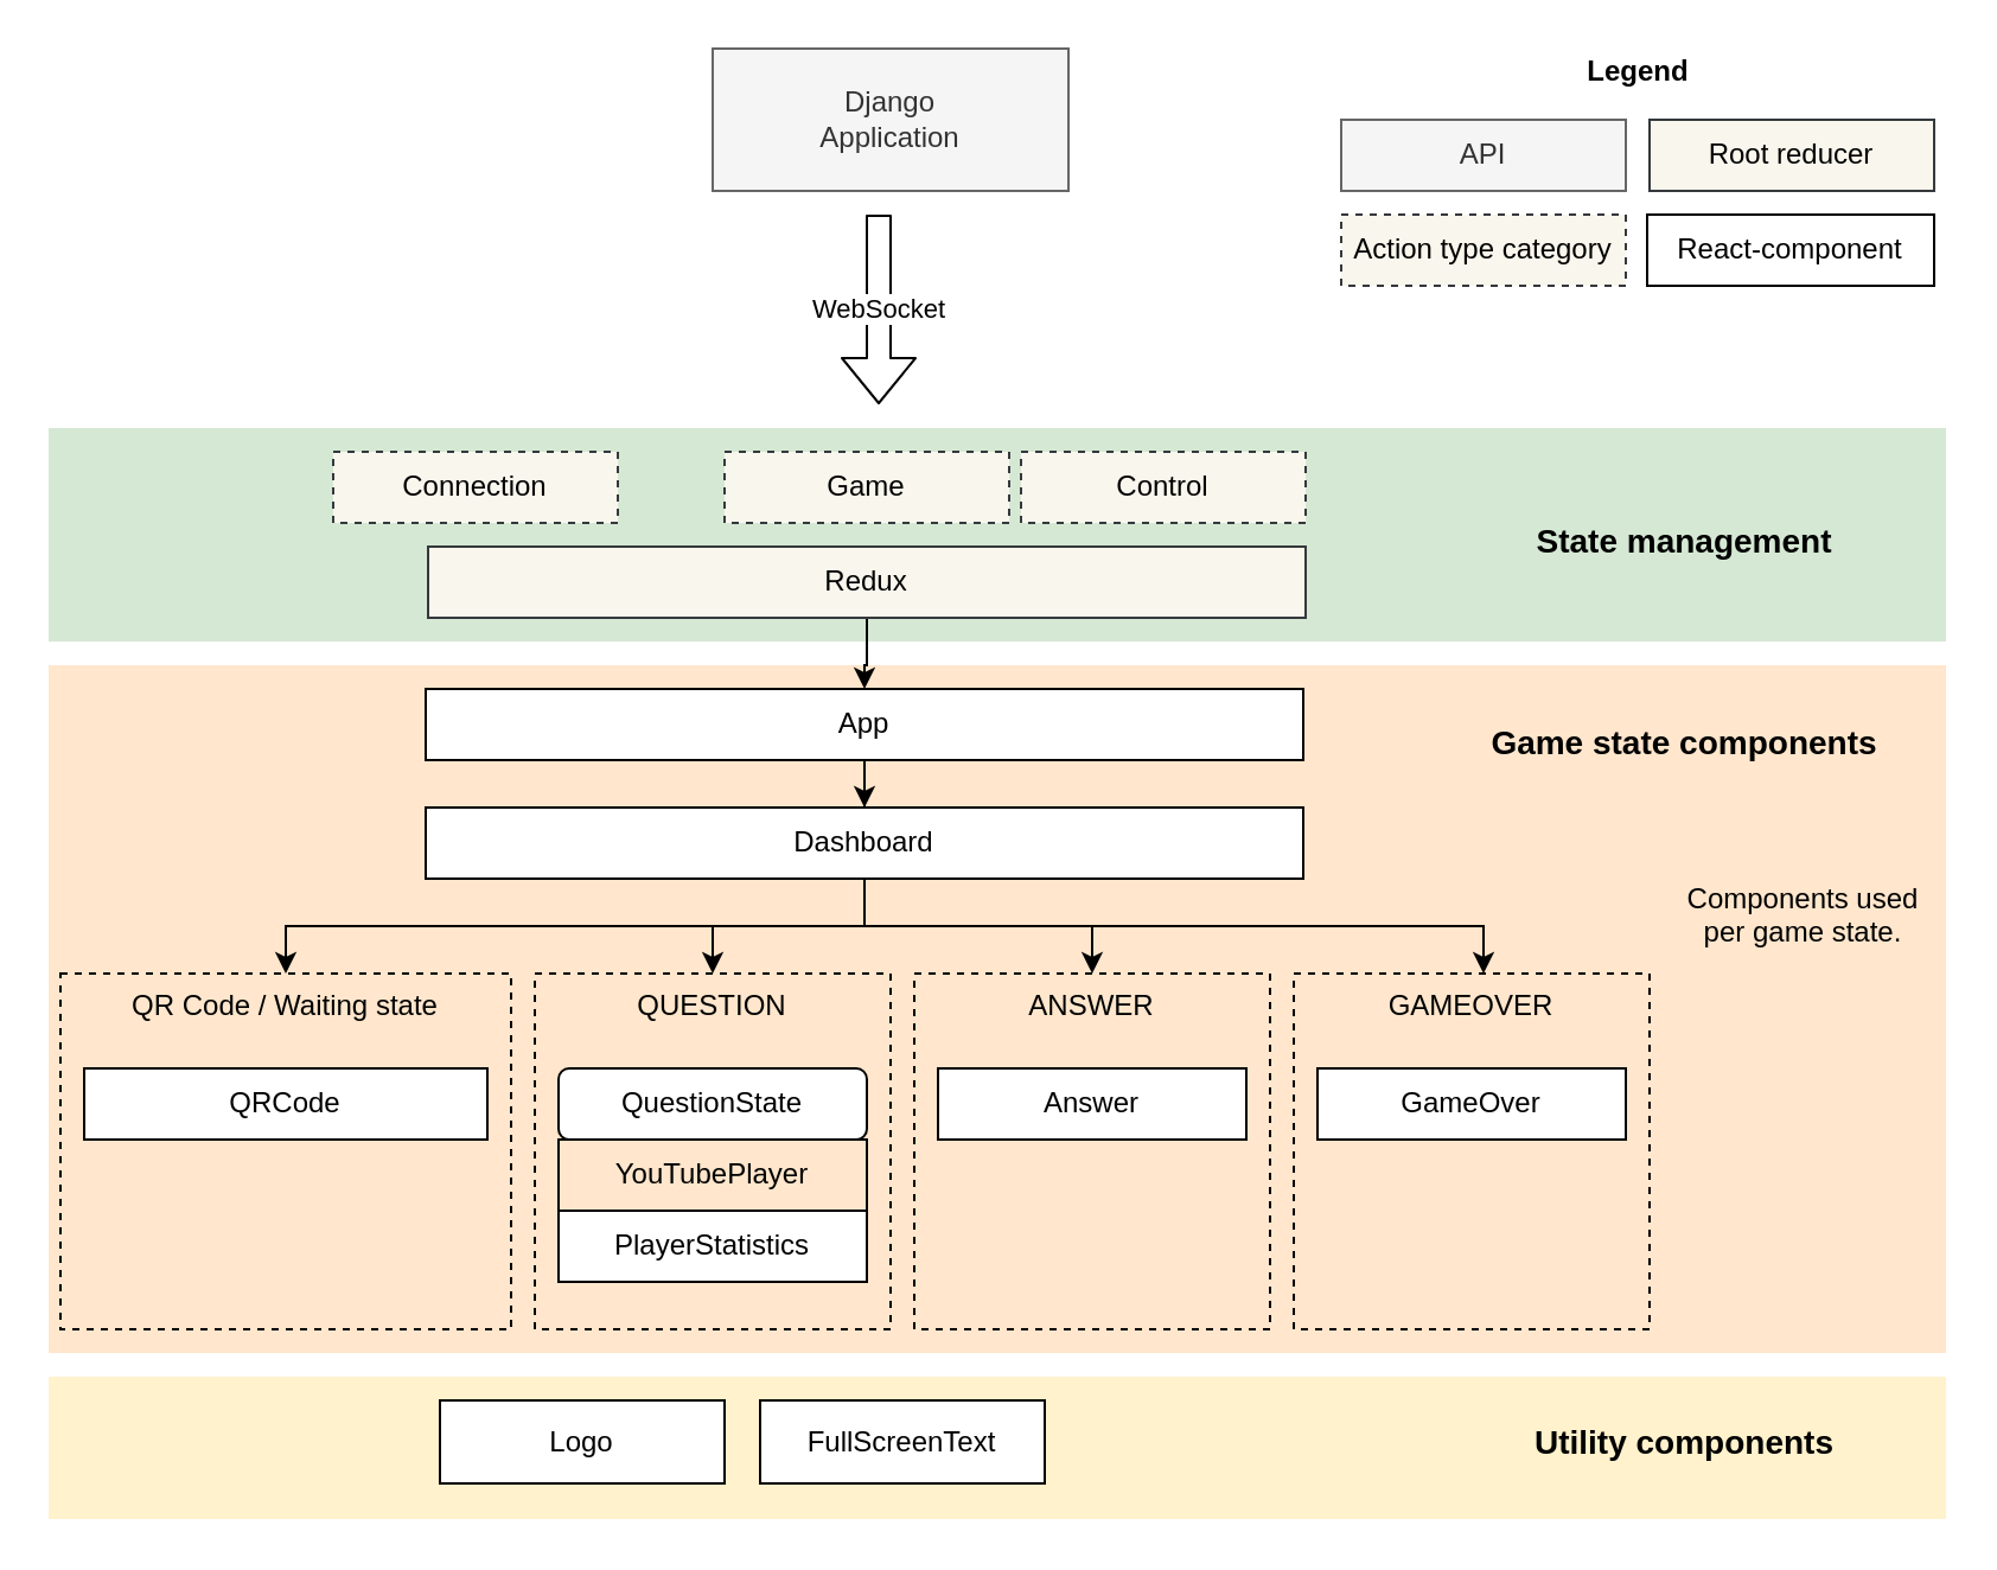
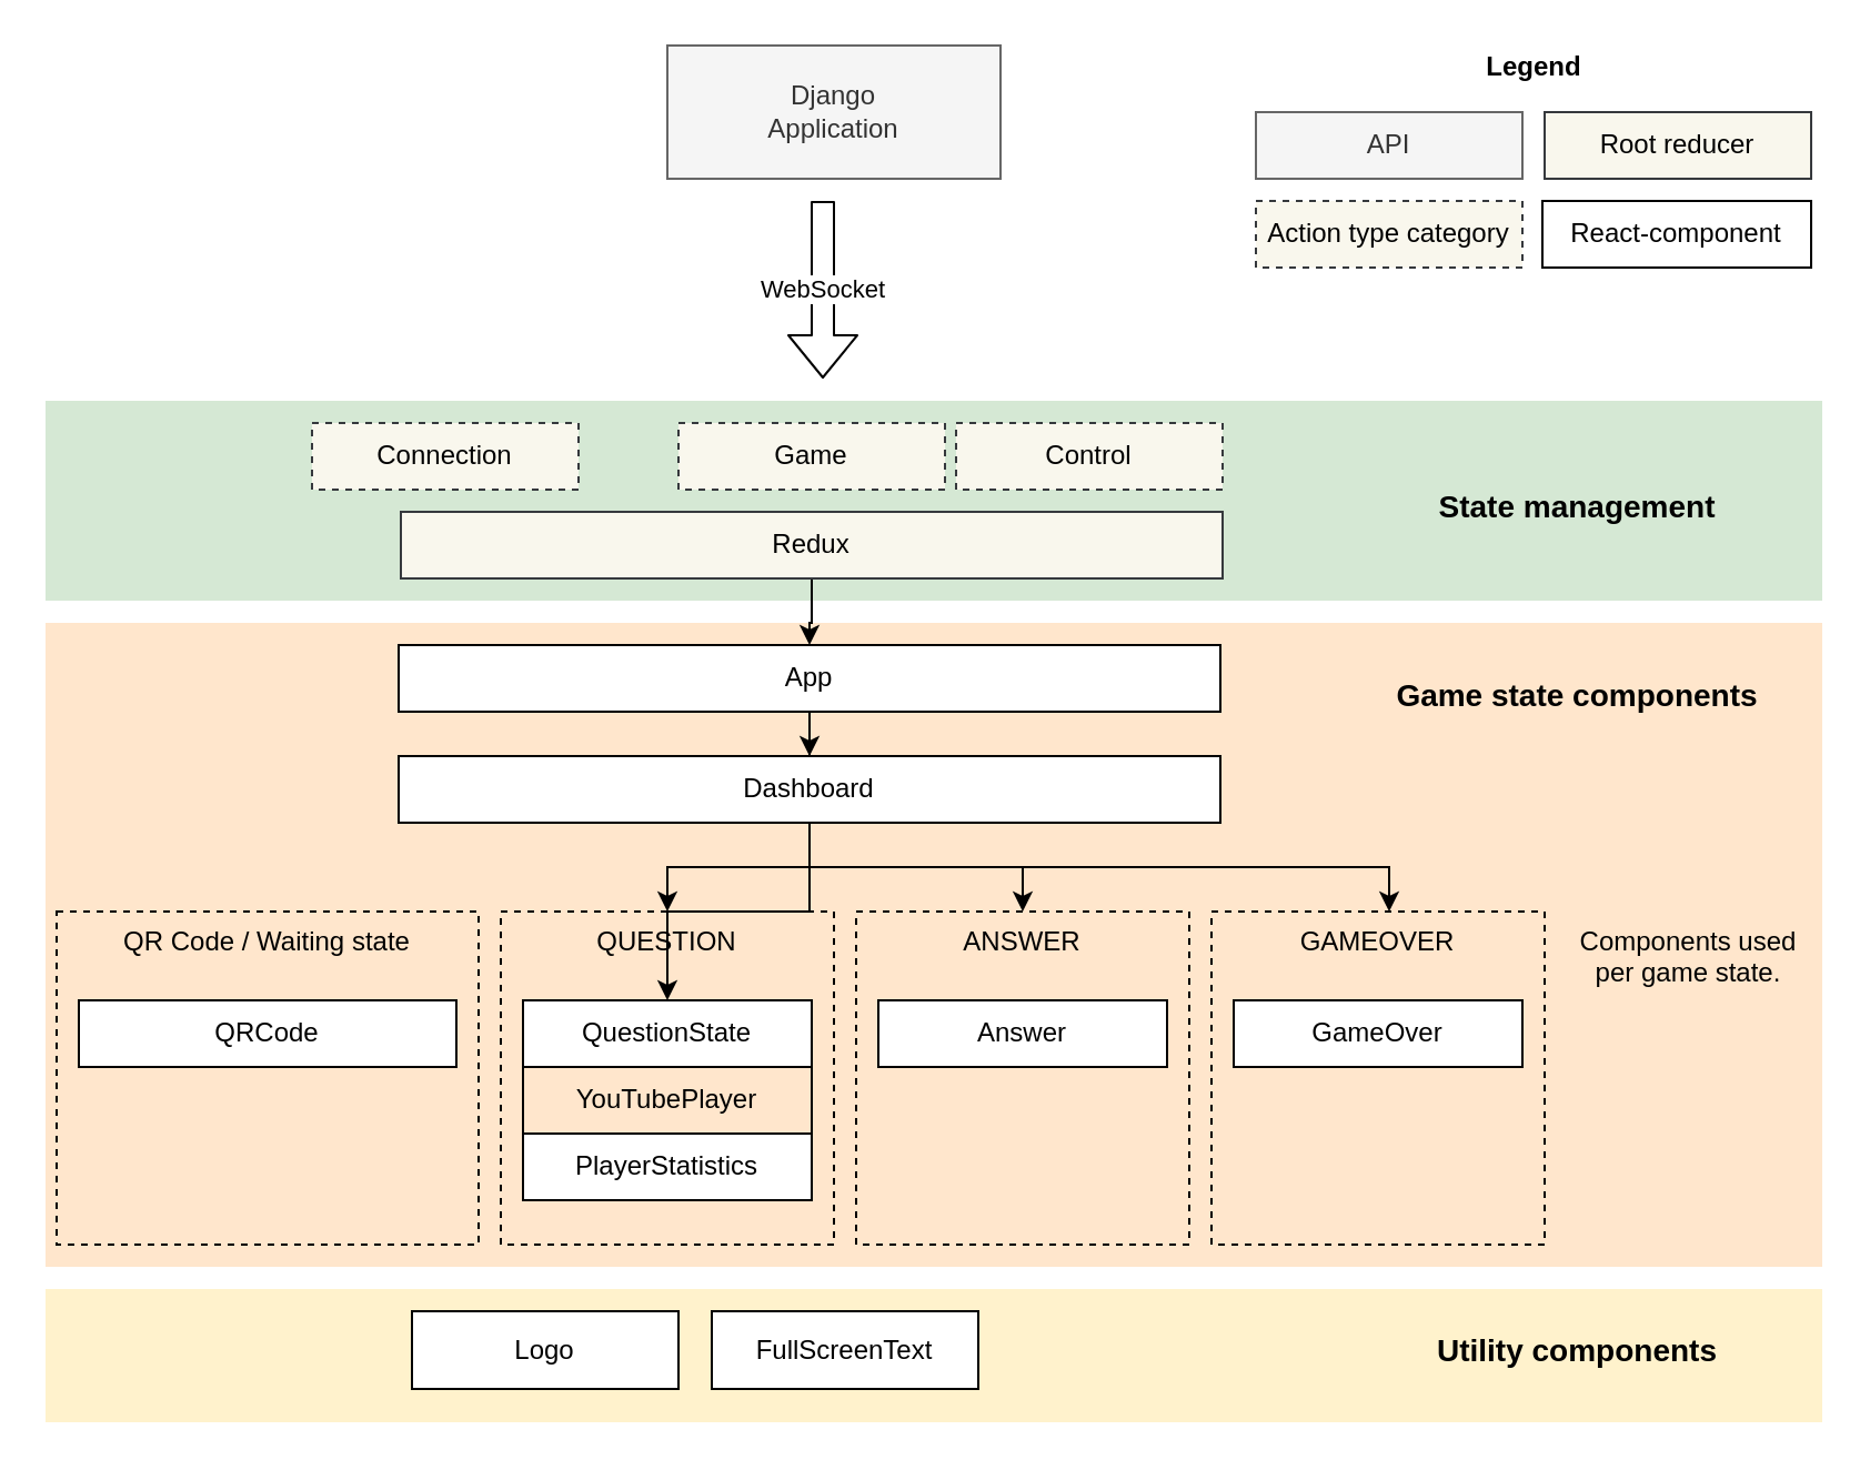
  <mxCell id="0" />
  <mxCell id="1" value="Colors" parent="0" />
  <mxCell id="2" value="" style="rounded=0;whiteSpace=wrap;html=1;fillColor=#d5e8d4;strokeColor=none;" vertex="1" parent="1"><mxGeometry x="20" y="180" width="800" height="90" as="geometry" /></mxCell>
  <mxCell id="3" value="&lt;font size=&quot;1&quot;&gt;&lt;b style=&quot;font-size: 14px&quot;&gt;State management&lt;/b&gt;&lt;/font&gt;" style="text;html=1;strokeColor=none;fillColor=none;align=center;verticalAlign=middle;whiteSpace=wrap;rounded=0;" vertex="1" parent="1"><mxGeometry x="620" y="215" width="180" height="25" as="geometry" /></mxCell>
  <mxCell id="4" value="" style="rounded=0;whiteSpace=wrap;html=1;fillColor=#ffe6cc;strokeColor=none;" vertex="1" parent="1"><mxGeometry x="20" y="280" width="800" height="290" as="geometry" /></mxCell>
  <mxCell id="5" value="&lt;span style=&quot;font-size: 14px&quot;&gt;&lt;b&gt;Game state components&lt;/b&gt;&lt;/span&gt;" style="text;html=1;strokeColor=none;fillColor=none;align=center;verticalAlign=middle;whiteSpace=wrap;rounded=0;" vertex="1" parent="1"><mxGeometry x="620" y="300" width="180" height="25" as="geometry" /></mxCell>
  <mxCell id="6" value="" style="rounded=0;whiteSpace=wrap;html=1;fillColor=#fff2cc;strokeColor=none;" vertex="1" parent="1"><mxGeometry x="20" y="580" width="800" height="60" as="geometry" /></mxCell>
  <mxCell id="7" value="&lt;span style=&quot;font-size: 14px&quot;&gt;&lt;b&gt;Utility components&lt;/b&gt;&lt;/span&gt;" style="text;html=1;strokeColor=none;fillColor=none;align=center;verticalAlign=middle;whiteSpace=wrap;rounded=0;" vertex="1" parent="1"><mxGeometry x="620" y="595" width="180" height="25" as="geometry" /></mxCell>
  <mxCell id="8" parent="0" />
  <mxCell id="9" style="edgeStyle=orthogonalEdgeStyle;rounded=0;orthogonalLoop=1;jettySize=auto;html=1;" edge="1" parent="8" source="10" target="16"><mxGeometry relative="1" as="geometry" /></mxCell>
  <mxCell id="10" value="Redux" style="rounded=0;whiteSpace=wrap;html=1;fillColor=#f9f7ed;strokeColor=#36393d;" vertex="1" parent="8"><mxGeometry x="180" y="230" width="370" height="30" as="geometry" /></mxCell>
  <mxCell id="11" value="Connection" style="rounded=0;whiteSpace=wrap;html=1;fillColor=#f9f7ed;strokeColor=#36393d;dashed=1;" vertex="1" parent="8"><mxGeometry x="140" y="190" width="120" height="30" as="geometry" /></mxCell>
  <mxCell id="12" value="Game" style="rounded=0;whiteSpace=wrap;html=1;fillColor=#f9f7ed;strokeColor=#36393d;dashed=1;" vertex="1" parent="8"><mxGeometry x="305" y="190" width="120" height="30" as="geometry" /></mxCell>
  <mxCell id="13" value="Control" style="rounded=0;whiteSpace=wrap;html=1;glass=0;sketch=0;fillColor=#f9f7ed;strokeColor=#36393d;dashed=1;" vertex="1" parent="8"><mxGeometry x="430" y="190" width="120" height="30" as="geometry" /></mxCell>
  <mxCell id="14" value="WebSocket" style="shape=flexArrow;endArrow=classic;html=1;" edge="1" parent="8"><mxGeometry width="50" height="50" relative="1" as="geometry"><mxPoint x="370" y="90" as="sourcePoint" /><mxPoint x="370" y="170" as="targetPoint" /><Array as="points" /></mxGeometry></mxCell>
  <mxCell id="15" style="edgeStyle=orthogonalEdgeStyle;rounded=0;orthogonalLoop=1;jettySize=auto;html=1;entryX=0.5;entryY=0;entryDx=0;entryDy=0;" edge="1" parent="8" source="16" target="21"><mxGeometry relative="1" as="geometry" /></mxCell>
  <mxCell id="16" value="App" style="rounded=0;whiteSpace=wrap;html=1;" vertex="1" parent="8"><mxGeometry x="179" y="290" width="370" height="30" as="geometry" /></mxCell>
  <mxCell id="17" style="edgeStyle=orthogonalEdgeStyle;rounded=0;orthogonalLoop=1;jettySize=auto;html=1;" edge="1" parent="8" source="21" target="22"><mxGeometry relative="1" as="geometry" /></mxCell>
- <mxCell id="18" style="edgeStyle=orthogonalEdgeStyle;rounded=0;orthogonalLoop=1;jettySize=auto;html=1;" edge="1" parent="8" source="21" target="25"><mxGeometry relative="1" as="geometry" /></mxCell>
+ <mxCell id="18" style="edgeStyle=orthogonalEdgeStyle;rounded=0;orthogonalLoop=1;jettySize=auto;html=1;" edge="1" parent="8" source="21" target="30"><mxGeometry relative="1" as="geometry" /></mxCell>
  <mxCell id="19" style="edgeStyle=orthogonalEdgeStyle;rounded=0;orthogonalLoop=1;jettySize=auto;html=1;" edge="1" parent="8" source="21" target="23"><mxGeometry relative="1" as="geometry" /></mxCell>
  <mxCell id="20" style="edgeStyle=orthogonalEdgeStyle;rounded=0;orthogonalLoop=1;jettySize=auto;html=1;" edge="1" parent="8" source="21" target="24"><mxGeometry relative="1" as="geometry"><Array as="points"><mxPoint x="364" y="390" /><mxPoint x="625" y="390" /></Array></mxGeometry></mxCell>
  <mxCell id="21" value="Dashboard" style="rounded=0;whiteSpace=wrap;html=1;" vertex="1" parent="8"><mxGeometry x="179" y="340" width="370" height="30" as="geometry" /></mxCell>
  <mxCell id="22" value="QUESTION" style="rounded=0;whiteSpace=wrap;html=1;verticalAlign=top;dashed=1;fillColor=none;" vertex="1" parent="8"><mxGeometry x="225" y="410" width="150" height="150" as="geometry" /></mxCell>
  <mxCell id="23" value="ANSWER" style="rounded=0;whiteSpace=wrap;html=1;verticalAlign=top;dashed=1;fillColor=none;" vertex="1" parent="8"><mxGeometry x="385" y="410" width="150" height="150" as="geometry" /></mxCell>
  <mxCell id="24" value="GAMEOVER" style="rounded=0;whiteSpace=wrap;html=1;verticalAlign=top;fillColor=none;dashed=1;" vertex="1" parent="8"><mxGeometry x="545" y="410" width="150" height="150" as="geometry" /></mxCell>
  <mxCell id="25" value="QR Code / Waiting state" style="rounded=0;whiteSpace=wrap;html=1;verticalAlign=top;fillColor=none;dashed=1;" vertex="1" parent="8"><mxGeometry x="25" y="410" width="190" height="150" as="geometry" /></mxCell>
  <mxCell id="26" value="YouTubePlayer" style="rounded=0;whiteSpace=wrap;html=1;fillColor=#ffe6cc;" vertex="1" parent="8"><mxGeometry x="235" y="480" width="130" height="30" as="geometry" /></mxCell>
  <mxCell id="27" value="FullScreenText" style="rounded=0;whiteSpace=wrap;html=1;" vertex="1" parent="8"><mxGeometry x="320" y="590" width="120" height="35" as="geometry" /></mxCell>
  <mxCell id="28" value="PlayerStatistics" style="rounded=0;whiteSpace=wrap;html=1;" vertex="1" parent="8"><mxGeometry x="235" y="510" width="130" height="30" as="geometry" /></mxCell>
  <mxCell id="29" value="Django&lt;br&gt;Application" style="rounded=0;whiteSpace=wrap;html=1;fillColor=#f5f5f5;strokeColor=#666666;fontColor=#333333;" vertex="1" parent="8"><mxGeometry x="300" y="20" width="150" height="60" as="geometry" /></mxCell>
- <mxCell id="30" value="QuestionState" style="whiteSpace=wrap;html=1;rounded=1;" vertex="1" parent="8"><mxGeometry x="235" y="450" width="130" height="30" as="geometry" /></mxCell>
+ <mxCell id="30" value="QuestionState" style="rounded=0;whiteSpace=wrap;html=1;" vertex="1" parent="8"><mxGeometry x="235" y="450" width="130" height="30" as="geometry" /></mxCell>
  <mxCell id="31" value="Answer" style="rounded=0;whiteSpace=wrap;html=1;" vertex="1" parent="8"><mxGeometry x="395" y="450" width="130" height="30" as="geometry" /></mxCell>
  <mxCell id="32" value="GameOver" style="rounded=0;whiteSpace=wrap;html=1;" vertex="1" parent="8"><mxGeometry x="555" y="450" width="130" height="30" as="geometry" /></mxCell>
  <mxCell id="33" value="Logo" style="rounded=0;whiteSpace=wrap;html=1;" vertex="1" parent="8"><mxGeometry x="185" y="590" width="120" height="35" as="geometry" /></mxCell>
- <mxCell id="34" value="Components used per game state." style="text;html=1;strokeColor=none;fillColor=none;align=center;verticalAlign=top;whiteSpace=wrap;rounded=0;" vertex="1" parent="8"><mxGeometry x="705" y="365" width="110" height="110" as="geometry" /></mxCell>
+ <mxCell id="34" value="Components used per game state." style="text;html=1;strokeColor=none;fillColor=none;align=center;verticalAlign=top;whiteSpace=wrap;rounded=0;" vertex="1" parent="8"><mxGeometry x="705" y="410" width="110" height="110" as="geometry" /></mxCell>
  <mxCell id="35" value="QRCode" style="rounded=0;whiteSpace=wrap;html=1;" vertex="1" parent="8"><mxGeometry x="35" y="450" width="170" height="30" as="geometry" /></mxCell>
  <mxCell id="36" value="Action type category" style="rounded=0;whiteSpace=wrap;html=1;fillColor=#f9f7ed;strokeColor=#36393d;dashed=1;" vertex="1" parent="8"><mxGeometry x="565" y="90" width="120" height="30" as="geometry" /></mxCell>
  <mxCell id="37" value="API" style="rounded=0;whiteSpace=wrap;html=1;fillColor=#f5f5f5;strokeColor=#666666;fontColor=#333333;" vertex="1" parent="8"><mxGeometry x="565" y="50" width="120" height="30" as="geometry" /></mxCell>
  <mxCell id="38" value="Root reducer" style="rounded=0;whiteSpace=wrap;html=1;fillColor=#f9f7ed;strokeColor=#36393d;" vertex="1" parent="8"><mxGeometry x="695" y="50" width="120" height="30" as="geometry" /></mxCell>
  <mxCell id="39" value="React-component" style="rounded=0;whiteSpace=wrap;html=1;" vertex="1" parent="8"><mxGeometry x="694" y="90" width="121" height="30" as="geometry" /></mxCell>
  <mxCell id="40" value="&lt;b&gt;Legend&lt;/b&gt;" style="text;html=1;strokeColor=none;fillColor=none;align=center;verticalAlign=middle;whiteSpace=wrap;rounded=0;glass=0;sketch=0;" vertex="1" parent="8"><mxGeometry x="565" y="20" width="251" height="20" as="geometry" /></mxCell>
